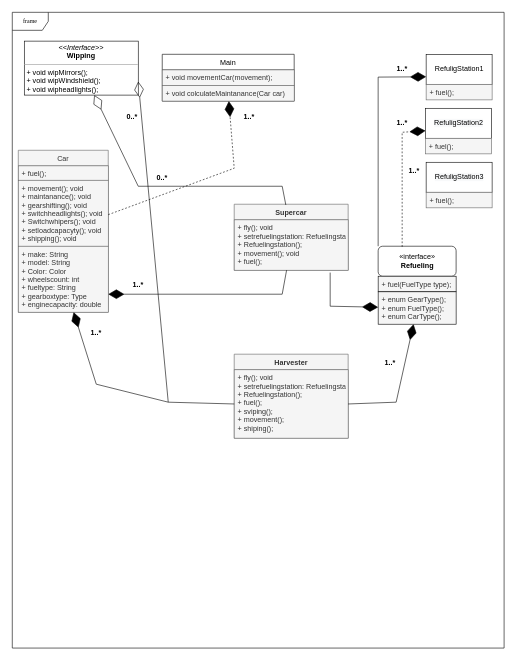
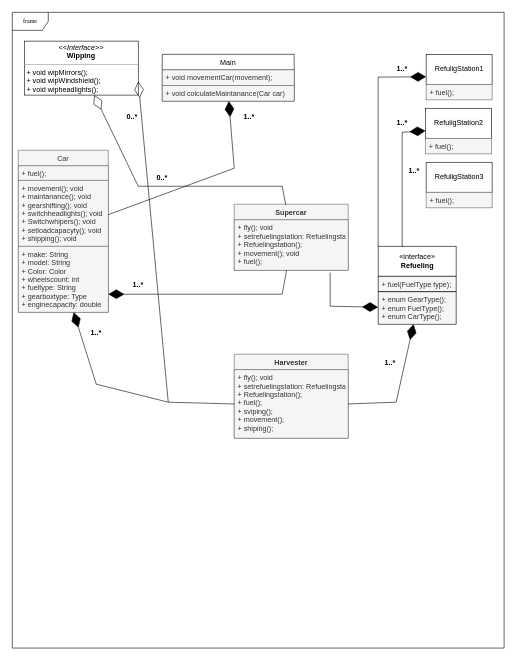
  <mxCell id="0" />
  <mxCell id="1" parent="0" />
  <mxCell id="2" value="frame" style="shape=umlFrame;whiteSpace=wrap;html=1;rounded=0;shadow=0;comic=0;labelBackgroundColor=none;strokeWidth=1;fontFamily=Verdana;fontSize=10;align=center;strokeColor=#000000;" parent="1" vertex="1"><mxGeometry x="20" y="20" width="820" height="1060" as="geometry" /></mxCell>
  <mxCell id="3" value="&lt;p style=&quot;margin:0px;margin-top:4px;text-align:center;&quot;&gt;&lt;i&gt;&amp;lt;&amp;lt;Interface&amp;gt;&amp;gt;&lt;/i&gt;&lt;br&gt;&lt;b&gt;Wipping&lt;/b&gt;&lt;/p&gt;&lt;hr size=&quot;1&quot;&gt;&lt;p style=&quot;margin:0px;margin-left:4px;&quot;&gt;+ void wipMirrors();&lt;/p&gt;&lt;p style=&quot;margin:0px;margin-left:4px;&quot;&gt;+ void wipWindshield();&lt;/p&gt;&lt;p style=&quot;margin:0px;margin-left:4px;&quot;&gt;+ void wipheadlights();&lt;/p&gt;" style="verticalAlign=top;align=left;overflow=fill;fontSize=12;fontFamily=Helvetica;html=1;" vertex="1" parent="1"><mxGeometry x="40" y="68" width="190" height="90" as="geometry" /></mxCell>
  <mxCell id="4" value="Main" style="swimlane;fontStyle=0;childLayout=stackLayout;horizontal=1;startSize=26;horizontalStack=0;resizeParent=1;resizeParentMax=0;resizeLast=0;collapsible=1;marginBottom=0;" vertex="1" parent="1"><mxGeometry x="270" y="90" width="220" height="78" as="geometry" /></mxCell>
  <mxCell id="5" value="+ void movementCar(movement);" style="text;align=left;verticalAlign=top;spacingLeft=4;spacingRight=4;overflow=hidden;rotatable=0;points=[[0,0.5],[1,0.5]];portConstraint=eastwest;fillColor=#f5f5f5;fontColor=#333333;strokeColor=#666666;" vertex="1" parent="4"><mxGeometry y="26" width="220" height="26" as="geometry" /></mxCell>
  <mxCell id="6" value="+ void colculateMaintanance(Car car)" style="text;strokeColor=#666666;fillColor=#f5f5f5;align=left;verticalAlign=top;spacingLeft=4;spacingRight=4;overflow=hidden;rotatable=0;points=[[0,0.5],[1,0.5]];portConstraint=eastwest;fontColor=#333333;" vertex="1" parent="4"><mxGeometry y="52" width="220" height="26" as="geometry" /></mxCell>
  <mxCell id="7" value="RefuligStation1" style="html=1;" vertex="1" parent="1"><mxGeometry x="710" y="90" width="110" height="50" as="geometry" /></mxCell>
  <mxCell id="8" value="&lt;span style=&quot;color: rgb(0, 0, 0); font-family: Helvetica; font-size: 12px; font-style: normal; font-variant-ligatures: normal; font-variant-caps: normal; font-weight: 400; letter-spacing: normal; orphans: 2; text-align: center; text-indent: 0px; text-transform: none; widows: 2; word-spacing: 0px; -webkit-text-stroke-width: 0px; background-color: rgb(248, 249, 250); text-decoration-thickness: initial; text-decoration-style: initial; text-decoration-color: initial; float: none; display: inline !important;&quot;&gt;RefuligStation2&lt;/span&gt;" style="html=1;" vertex="1" parent="1"><mxGeometry x="709" y="180" width="110" height="50" as="geometry" /></mxCell>
  <mxCell id="9" value="&lt;span style=&quot;color: rgb(0, 0, 0); font-family: Helvetica; font-size: 12px; font-style: normal; font-variant-ligatures: normal; font-variant-caps: normal; font-weight: 400; letter-spacing: normal; orphans: 2; text-align: center; text-indent: 0px; text-transform: none; widows: 2; word-spacing: 0px; -webkit-text-stroke-width: 0px; background-color: rgb(248, 249, 250); text-decoration-thickness: initial; text-decoration-style: initial; text-decoration-color: initial; float: none; display: inline !important;&quot;&gt;RefuligStation3&lt;/span&gt;" style="html=1;" vertex="1" parent="1"><mxGeometry x="710" y="270" width="110" height="50" as="geometry" /></mxCell>
  <mxCell id="10" value="+ fuel();" style="text;strokeColor=#666666;fillColor=#f5f5f5;align=left;verticalAlign=top;spacingLeft=4;spacingRight=4;overflow=hidden;rotatable=0;points=[[0,0.5],[1,0.5]];portConstraint=eastwest;fontColor=#333333;" vertex="1" parent="1"><mxGeometry x="710" y="140" width="110" height="26" as="geometry" /></mxCell>
  <mxCell id="11" value="+ fuel();" style="text;strokeColor=#666666;fillColor=#f5f5f5;align=left;verticalAlign=top;spacingLeft=4;spacingRight=4;overflow=hidden;rotatable=0;points=[[0,0.5],[1,0.5]];portConstraint=eastwest;fontColor=#333333;" vertex="1" parent="1"><mxGeometry x="709" y="230" width="110" height="26" as="geometry" /></mxCell>
  <mxCell id="12" value="+ fuel();" style="text;strokeColor=#666666;fillColor=#f5f5f5;align=left;verticalAlign=top;spacingLeft=4;spacingRight=4;overflow=hidden;rotatable=0;points=[[0,0.5],[1,0.5]];portConstraint=eastwest;fontColor=#333333;" vertex="1" parent="1"><mxGeometry x="710" y="320" width="110" height="26" as="geometry" /></mxCell>
- <mxCell id="13" value="«interface»&lt;br&gt;&lt;b&gt;Refueling&lt;/b&gt;" style="html=1;strokeColor=#000000;rounded=1;" vertex="1" parent="1"><mxGeometry x="630" y="410" width="130" height="50" as="geometry" /></mxCell>
+ <mxCell id="13" value="«interface»&lt;br&gt;&lt;b&gt;Refueling&lt;/b&gt;" style="html=1;strokeColor=#000000;" vertex="1" parent="1"><mxGeometry x="630" y="410" width="130" height="50" as="geometry" /></mxCell>
  <mxCell id="14" value="+ fuel(FuelType type);" style="text;strokeColor=#000000;fillColor=#f5f5f5;align=left;verticalAlign=top;spacingLeft=4;spacingRight=4;overflow=hidden;rotatable=0;points=[[0,0.5],[1,0.5]];portConstraint=eastwest;fontColor=#333333;" vertex="1" parent="1"><mxGeometry x="630" y="460" width="130" height="26" as="geometry" /></mxCell>
  <mxCell id="15" value="+ enum GearType();&#10;+ enum FuelType();&#10;+ enum CarType();" style="text;strokeColor=#000000;fillColor=#f5f5f5;align=left;verticalAlign=top;spacingLeft=4;spacingRight=4;overflow=hidden;rotatable=0;points=[[0,0.5],[1,0.5]];portConstraint=eastwest;strokeWidth=1;fontColor=#333333;" vertex="1" parent="1"><mxGeometry x="630" y="486" width="130" height="54" as="geometry" /></mxCell>
  <mxCell id="16" value="Car" style="swimlane;fontStyle=0;childLayout=stackLayout;horizontal=1;startSize=26;fillColor=#f5f5f5;horizontalStack=0;resizeParent=1;resizeParentMax=0;resizeLast=0;collapsible=1;marginBottom=0;strokeColor=#666666;strokeWidth=1;fontColor=#333333;" vertex="1" parent="1"><mxGeometry x="30" y="250" width="150" height="270" as="geometry" /></mxCell>
  <mxCell id="17" value="+ fuel();&#10;" style="text;strokeColor=#666666;fillColor=#f5f5f5;align=left;verticalAlign=top;spacingLeft=4;spacingRight=4;overflow=hidden;rotatable=0;points=[[0,0.5],[1,0.5]];portConstraint=eastwest;strokeWidth=1;fontColor=#333333;" vertex="1" parent="16"><mxGeometry y="26" width="150" height="24" as="geometry" /></mxCell>
  <mxCell id="18" value="+ movement(); void&#10;+ maintanance(); void&#10;+ gearshifting(); void&#10;+ switchheadlights(); void&#10;+ Switchwhipers(); void&#10;+ setloadcapacyty(); void&#10;+ shipping(); void" style="text;strokeColor=#666666;fillColor=#f5f5f5;align=left;verticalAlign=top;spacingLeft=4;spacingRight=4;overflow=hidden;rotatable=0;points=[[0,0.5],[1,0.5]];portConstraint=eastwest;strokeWidth=1;fontColor=#333333;" vertex="1" parent="16"><mxGeometry y="50" width="150" height="110" as="geometry" /></mxCell>
  <mxCell id="19" value="+ make: String&#10;+ model: String&#10;+ Color: Color&#10;+ wheelscount: int&#10;+ fueltype: String&#10;+ gearboxtype: Type&#10;+ enginecapacity: double" style="text;strokeColor=#666666;fillColor=#f5f5f5;align=left;verticalAlign=top;spacingLeft=4;spacingRight=4;overflow=hidden;rotatable=0;points=[[0,0.5],[1,0.5]];portConstraint=eastwest;strokeWidth=1;fontColor=#333333;" vertex="1" parent="16"><mxGeometry y="160" width="150" height="110" as="geometry" /></mxCell>
  <mxCell id="20" value="Supercar" style="swimlane;fontStyle=1;align=center;verticalAlign=top;childLayout=stackLayout;horizontal=1;startSize=26;horizontalStack=0;resizeParent=1;resizeParentMax=0;resizeLast=0;collapsible=1;marginBottom=0;strokeColor=#666666;strokeWidth=1;fillColor=#f5f5f5;fontColor=#333333;" vertex="1" parent="1"><mxGeometry x="390" y="340" width="190" height="110" as="geometry" /></mxCell>
  <mxCell id="21" value="+ fly(); void&#10;+ setrefuelingstation: Refuelingstation&#10;+ Refuelingstation();&#10;+ movement(); void&#10;+ fuel();" style="text;strokeColor=#666666;fillColor=#f5f5f5;align=left;verticalAlign=top;spacingLeft=4;spacingRight=4;overflow=hidden;rotatable=0;points=[[0,0.5],[1,0.5]];portConstraint=eastwest;strokeWidth=1;fontColor=#333333;" vertex="1" parent="20"><mxGeometry y="26" width="190" height="84" as="geometry" /></mxCell>
  <mxCell id="22" value="" style="endArrow=diamondThin;endFill=1;endSize=24;html=1;rounded=0;" edge="1" parent="1" source="21"><mxGeometry width="160" relative="1" as="geometry"><mxPoint x="350" y="510" as="sourcePoint" /><mxPoint x="180" y="490" as="targetPoint" /><Array as="points"><mxPoint x="470" y="490" /></Array></mxGeometry></mxCell>
  <mxCell id="23" value="1..*" style="text;align=center;fontStyle=1;verticalAlign=middle;spacingLeft=3;spacingRight=3;strokeColor=none;rotatable=0;points=[[0,0.5],[1,0.5]];portConstraint=eastwest;strokeWidth=1;fillColor=none;" vertex="1" parent="1"><mxGeometry x="190" y="460" width="80" height="26" as="geometry" /></mxCell>
  <mxCell id="24" value="" style="endArrow=diamondThin;endFill=0;endSize=24;html=1;rounded=0;exitX=0.453;exitY=0.011;exitDx=0;exitDy=0;exitPerimeter=0;" edge="1" parent="1" source="20" target="3"><mxGeometry width="160" relative="1" as="geometry"><mxPoint x="280" y="270" as="sourcePoint" /><mxPoint x="440" y="270" as="targetPoint" /><Array as="points"><mxPoint x="470" y="310" /><mxPoint x="230" y="310" /></Array></mxGeometry></mxCell>
  <mxCell id="25" value="0..*" style="text;align=center;fontStyle=1;verticalAlign=middle;spacingLeft=3;spacingRight=3;strokeColor=none;rotatable=0;points=[[0,0.5],[1,0.5]];portConstraint=eastwest;strokeWidth=1;fillColor=none;" vertex="1" parent="1"><mxGeometry x="230" y="282" width="80" height="26" as="geometry" /></mxCell>
- <mxCell id="26" value="" style="endArrow=diamondThin;endFill=1;endSize=24;html=1;rounded=0;exitX=0.308;exitY=0.02;exitDx=0;exitDy=0;entryX=0;entryY=0.75;entryDx=0;entryDy=0;exitPerimeter=0;dashed=1;" edge="1" parent="1" source="13" target="8"><mxGeometry width="160" relative="1" as="geometry"><mxPoint x="530" y="450" as="sourcePoint" /><mxPoint x="370" y="450" as="targetPoint" /><Array as="points"><mxPoint x="670" y="220" /></Array></mxGeometry></mxCell>
+ <mxCell id="26" value="" style="endArrow=diamondThin;endFill=1;endSize=24;html=1;rounded=0;exitX=0.308;exitY=0.02;exitDx=0;exitDy=0;entryX=0;entryY=0.75;entryDx=0;entryDy=0;exitPerimeter=0;" edge="1" parent="1" source="13" target="8"><mxGeometry width="160" relative="1" as="geometry"><mxPoint x="530" y="450" as="sourcePoint" /><mxPoint x="370" y="450" as="targetPoint" /><Array as="points"><mxPoint x="670" y="220" /></Array></mxGeometry></mxCell>
  <mxCell id="27" value="1..*" style="text;align=center;fontStyle=1;verticalAlign=middle;spacingLeft=3;spacingRight=3;strokeColor=none;rotatable=0;points=[[0,0.5],[1,0.5]];portConstraint=eastwest;strokeWidth=1;fillColor=none;" vertex="1" parent="1"><mxGeometry x="630" y="100" width="80" height="26" as="geometry" /></mxCell>
  <mxCell id="28" value="1..*" style="text;align=center;fontStyle=1;verticalAlign=middle;spacingLeft=3;spacingRight=3;strokeColor=none;rotatable=0;points=[[0,0.5],[1,0.5]];portConstraint=eastwest;strokeWidth=1;fillColor=none;" vertex="1" parent="1"><mxGeometry x="630" y="190" width="80" height="26" as="geometry" /></mxCell>
  <mxCell id="29" value="1..*" style="text;align=center;fontStyle=1;verticalAlign=middle;spacingLeft=3;spacingRight=3;strokeColor=none;rotatable=0;points=[[0,0.5],[1,0.5]];portConstraint=eastwest;strokeWidth=1;fillColor=none;" vertex="1" parent="1"><mxGeometry x="650" y="270" width="80" height="26" as="geometry" /></mxCell>
  <mxCell id="30" value="" style="endArrow=diamondThin;endFill=1;endSize=24;html=1;rounded=0;entryX=0;entryY=0.75;entryDx=0;entryDy=0;exitX=0;exitY=0;exitDx=0;exitDy=0;" edge="1" parent="1" source="13" target="7"><mxGeometry width="160" relative="1" as="geometry"><mxPoint x="530" y="450" as="sourcePoint" /><mxPoint x="370" y="450" as="targetPoint" /><Array as="points"><mxPoint x="630" y="128" /></Array></mxGeometry></mxCell>
  <mxCell id="31" value="" style="endArrow=diamondThin;endFill=1;endSize=24;html=1;rounded=0;exitX=0.842;exitY=1.047;exitDx=0;exitDy=0;exitPerimeter=0;" edge="1" parent="1" source="21" target="15"><mxGeometry width="160" relative="1" as="geometry"><mxPoint x="430" y="470" as="sourcePoint" /><mxPoint x="590" y="470" as="targetPoint" /><Array as="points"><mxPoint x="550" y="510" /></Array></mxGeometry></mxCell>
  <mxCell id="32" value="Harvester" style="swimlane;fontStyle=1;align=center;verticalAlign=top;childLayout=stackLayout;horizontal=1;startSize=26;horizontalStack=0;resizeParent=1;resizeParentMax=0;resizeLast=0;collapsible=1;marginBottom=0;strokeColor=#666666;strokeWidth=1;fillColor=#f5f5f5;fontColor=#333333;" vertex="1" parent="1"><mxGeometry x="390" y="590" width="190" height="140" as="geometry" /></mxCell>
  <mxCell id="33" value="+ fly(); void&#10;+ setrefuelingstation: Refuelingstation&#10;+ Refuelingstation();&#10;+ fuel();&#10;+ sviping();&#10;+ movement();&#10;+ shiping();" style="text;strokeColor=#666666;fillColor=#f5f5f5;align=left;verticalAlign=top;spacingLeft=4;spacingRight=4;overflow=hidden;rotatable=0;points=[[0,0.5],[1,0.5]];portConstraint=eastwest;strokeWidth=1;fontColor=#333333;" vertex="1" parent="32"><mxGeometry y="26" width="190" height="114" as="geometry" /></mxCell>
  <mxCell id="34" value="" style="endArrow=diamondThin;endFill=0;endSize=24;html=1;rounded=0;exitX=0;exitY=0.5;exitDx=0;exitDy=0;entryX=1;entryY=0.75;entryDx=0;entryDy=0;" edge="1" parent="1" source="33" target="3"><mxGeometry width="160" relative="1" as="geometry"><mxPoint x="280" y="410" as="sourcePoint" /><mxPoint x="440" y="410" as="targetPoint" /><Array as="points"><mxPoint x="280" y="670" /></Array></mxGeometry></mxCell>
  <mxCell id="35" value="0..*" style="text;align=center;fontStyle=1;verticalAlign=middle;spacingLeft=3;spacingRight=3;strokeColor=none;rotatable=0;points=[[0,0.5],[1,0.5]];portConstraint=eastwest;strokeWidth=1;fillColor=none;" vertex="1" parent="1"><mxGeometry x="180" y="180" width="80" height="26" as="geometry" /></mxCell>
  <mxCell id="36" value="" style="endArrow=diamondThin;endFill=1;endSize=24;html=1;rounded=0;exitX=1;exitY=0.5;exitDx=0;exitDy=0;" edge="1" parent="1" source="33" target="15"><mxGeometry width="160" relative="1" as="geometry"><mxPoint x="280" y="410" as="sourcePoint" /><mxPoint x="440" y="410" as="targetPoint" /><Array as="points"><mxPoint x="660" y="670" /></Array></mxGeometry></mxCell>
  <mxCell id="37" value="" style="endArrow=diamondThin;endFill=1;endSize=24;html=1;rounded=0;" edge="1" parent="1" target="19"><mxGeometry width="160" relative="1" as="geometry"><mxPoint x="280" y="670" as="sourcePoint" /><mxPoint x="150" y="530" as="targetPoint" /><Array as="points"><mxPoint x="160" y="640" /></Array></mxGeometry></mxCell>
  <mxCell id="38" value="1..*" style="text;align=center;fontStyle=1;verticalAlign=middle;spacingLeft=3;spacingRight=3;strokeColor=none;rotatable=0;points=[[0,0.5],[1,0.5]];portConstraint=eastwest;strokeWidth=1;fillColor=none;" vertex="1" parent="1"><mxGeometry x="120" y="540" width="80" height="26" as="geometry" /></mxCell>
  <mxCell id="39" value="1..*" style="text;align=center;fontStyle=1;verticalAlign=middle;spacingLeft=3;spacingRight=3;strokeColor=none;rotatable=0;points=[[0,0.5],[1,0.5]];portConstraint=eastwest;strokeWidth=1;fillColor=none;" vertex="1" parent="1"><mxGeometry x="610" y="590" width="80" height="26" as="geometry" /></mxCell>
- <mxCell id="40" value="" style="endArrow=diamondThin;endFill=1;endSize=24;html=1;rounded=0;dashed=1;" edge="1" parent="1" source="16" target="6"><mxGeometry width="160" relative="1" as="geometry"><mxPoint x="280" y="410" as="sourcePoint" /><mxPoint x="440" y="410" as="targetPoint" /><Array as="points"><mxPoint x="390" y="280" /></Array></mxGeometry></mxCell>
+ <mxCell id="40" value="" style="endArrow=diamondThin;endFill=1;endSize=24;html=1;rounded=0;" edge="1" parent="1" source="16" target="6"><mxGeometry width="160" relative="1" as="geometry"><mxPoint x="280" y="410" as="sourcePoint" /><mxPoint x="440" y="410" as="targetPoint" /><Array as="points"><mxPoint x="390" y="280" /></Array></mxGeometry></mxCell>
  <mxCell id="41" value="1..*" style="text;align=center;fontStyle=1;verticalAlign=middle;spacingLeft=3;spacingRight=3;strokeColor=none;rotatable=0;points=[[0,0.5],[1,0.5]];portConstraint=eastwest;strokeWidth=1;fillColor=none;" vertex="1" parent="1"><mxGeometry x="375" y="180" width="80" height="26" as="geometry" /></mxCell>
